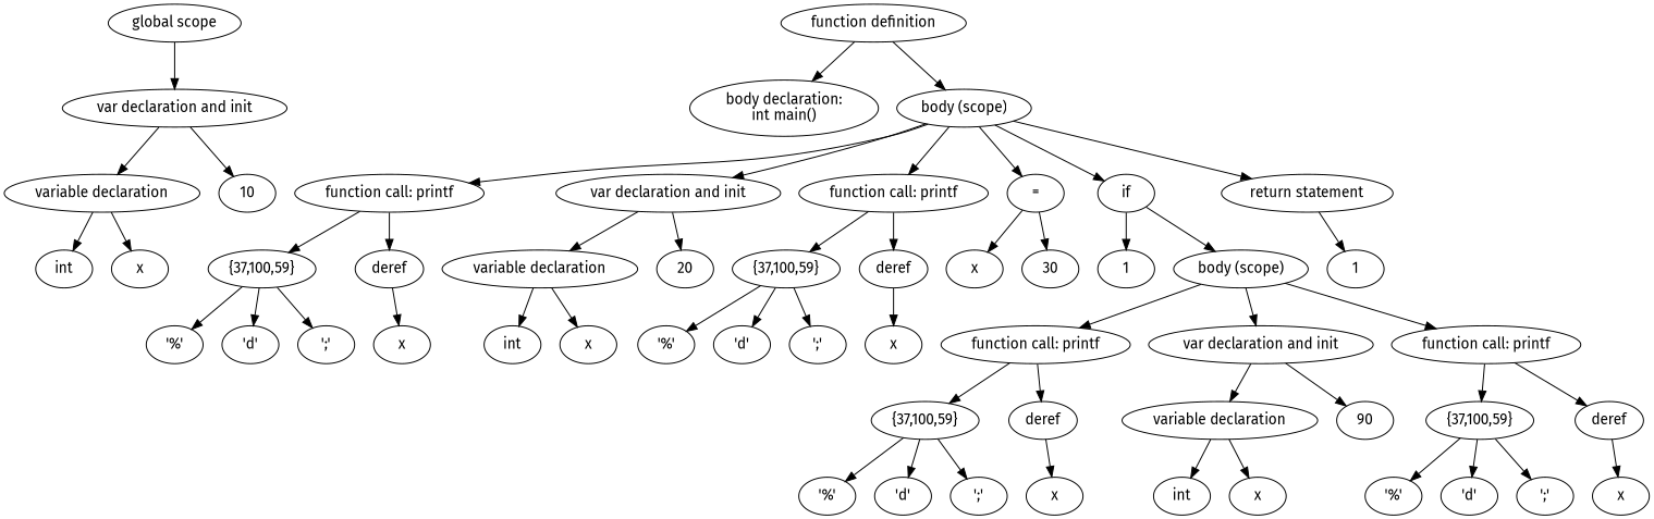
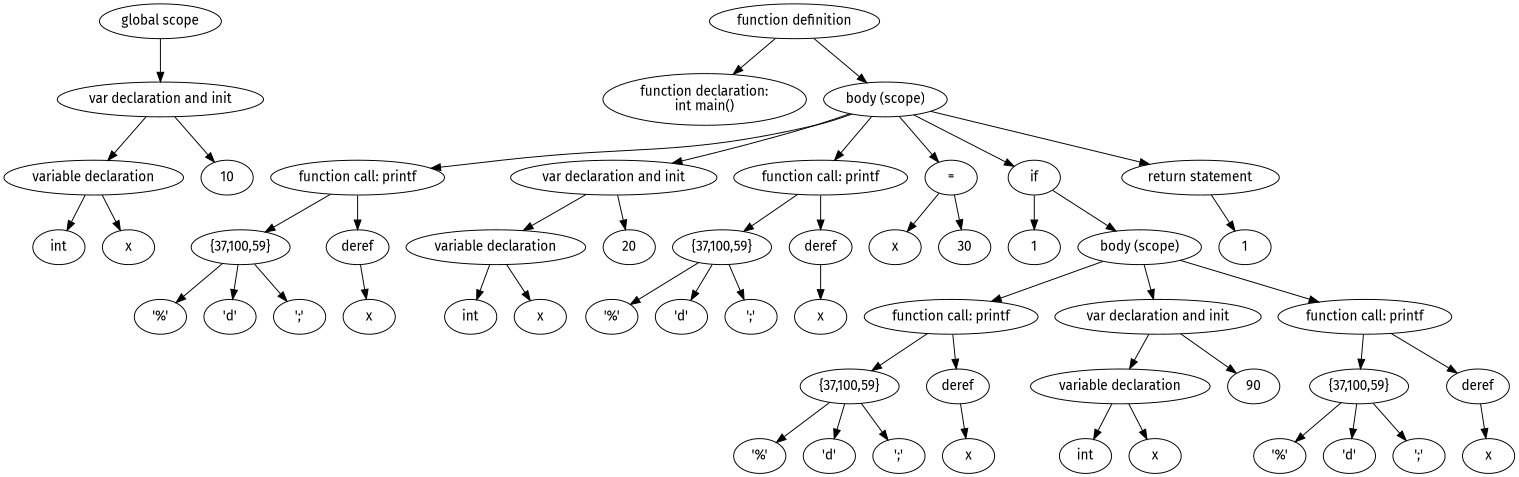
  digraph {
    fontname="Fira Sans"
    node [fontname="Fira Sans"]
    edge [fontname="Fira Sans"]
    n1 [label=int]
    n2 [label="variable declaration"]
    n3 [label=x]
    n4 [label="var declaration and init"]
    n5 [label=10]
    n6 [label="global scope"]
    n7 [label="function definition"]
-   n8 [label="body declaration:\nint main()"]
+   n8 [label="function declaration:\nint main()"]
    n9 [label="body (scope)"]
    n10 [label="function call: printf"]
    n11 [label="var declaration and init"]
    n12 [label="function call: printf"]
    n13 [label="="]
    n14 [label=if]
    n15 [label="return statement"]
    n16 [label="'%'"]
    n17 [label="{37,100,59}"]
    n18 [label="'d'"]
    n19 [label="';'"]
    n20 [label=deref]
    n21 [label=x]
    n22 [label="variable declaration"]
    n23 [label=20]
    n24 [label="{37,100,59}"]
    n25 [label=deref]
    n26 [label=x]
    n27 [label=30]
    n28 [label=1]
    n29 [label="body (scope)"]
    n30 [label=1]
    n31 [label=int]
    n32 [label=x]
    n33 [label="'%'"]
    n34 [label="'d'"]
    n35 [label="';'"]
    n36 [label=x]
    n37 [label="function call: printf"]
    n38 [label="var declaration and init"]
    n39 [label="function call: printf"]
    n40 [label="'%'"]
    n41 [label="{37,100,59}"]
    n42 [label="'d'"]
    n43 [label="';'"]
    n44 [label=deref]
    n45 [label=x]
    n46 [label="variable declaration"]
    n47 [label=90]
    n48 [label="{37,100,59}"]
    n49 [label=deref]
    n50 [label=int]
    n51 [label=x]
    n52 [label="'%'"]
    n53 [label="'d'"]
    n54 [label="';'"]
    n55 [label=x]
    n2 -> n1
    n2 -> n3
    n4 -> n2
    n4 -> n5
    n6 -> n4
    n7 -> n8
    n7 -> n9
    n9 -> n10
    n9 -> n11
    n9 -> n12
    n9 -> n13
    n9 -> n14
    n9 -> n15
    n10 -> n17
    n10 -> n20
    n11 -> n22
    n11 -> n23
    n12 -> n24
    n12 -> n25
    n13 -> n26
    n13 -> n27
    n14 -> n28
    n14 -> n29
    n15 -> n30
    n17 -> n16
    n17 -> n18
    n17 -> n19
    n20 -> n21
    n22 -> n31
    n22 -> n32
    n24 -> n33
    n24 -> n34
    n24 -> n35
    n25 -> n36
    n29 -> n37
    n29 -> n38
    n29 -> n39
    n37 -> n41
    n37 -> n44
    n38 -> n46
    n38 -> n47
    n39 -> n48
    n39 -> n49
    n41 -> n40
    n41 -> n42
    n41 -> n43
    n44 -> n45
    n46 -> n50
    n46 -> n51
    n48 -> n52
    n48 -> n53
    n48 -> n54
    n49 -> n55
  }
